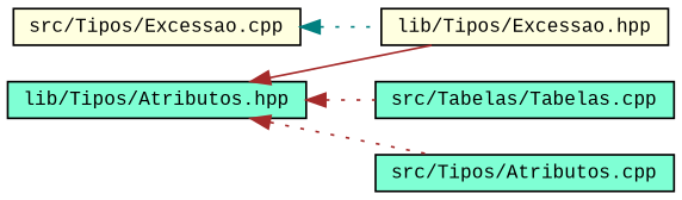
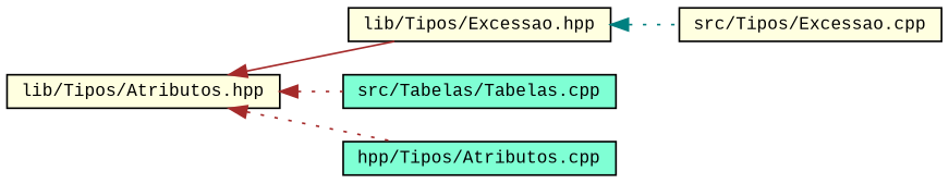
  digraph {
    fontname="Liberation Mono"
    rankdir=LR
    node [color=black fillcolor=aquamarine fontname="Liberation Mono" fontsize=10 shape=record style=filled]
    edge [color=brown dir=back fontname="Liberation Mono" fontsize=10 labelfontname=Helvetica labelfontsize=10 style=dotted]
    n1 [fillcolor=lightyellow fontcolor=black height=0.2 label="lib/Tipos/Excessao.hpp" width=0.4]
    n2 [fillcolor=lightyellow height=0.2 label="src/Tipos/Excessao.cpp" width=0.4]
-   n3 [height=0.2 label="lib/Tipos/Atributos.hpp" width=0.4]
+   n3 [fillcolor=lightyellow height=0.2 label="lib/Tipos/Atributos.hpp" width=0.4]
    n4 [height=0.2 label="src/Tabelas/Tabelas.cpp" width=0.4]
-   n5 [height=0.2 label="src/Tipos/Atributos.cpp" width=0.4]
-   n2 -> n1 [color=teal]
+   n5 [height=0.2 label="hpp/Tipos/Atributos.cpp" width=0.4]
+   n1 -> n2 [color=teal]
    n3 -> n1 [style=solid]
    n3 -> n4
    n3 -> n5
  }
